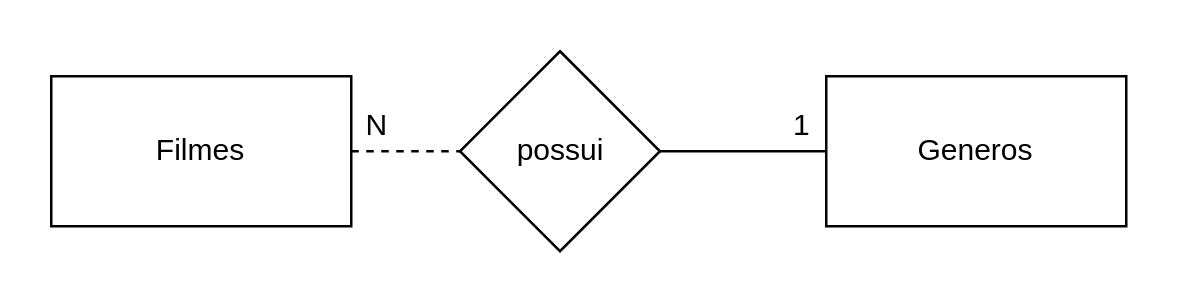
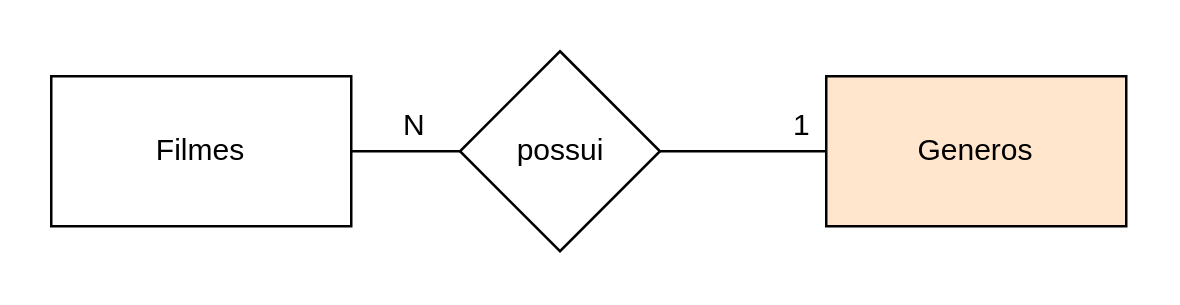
  <mxCell id="0" />
  <mxCell id="1" parent="0" />
  <mxCell id="2" value="Filmes" style="rounded=0;whiteSpace=wrap;html=1;" vertex="1" parent="1"><mxGeometry x="20" y="30" width="120" height="60" as="geometry" /></mxCell>
- <mxCell id="3" value="Generos" style="rounded=0;whiteSpace=wrap;html=1;" vertex="1" parent="1"><mxGeometry x="330" y="30" width="120" height="60" as="geometry" /></mxCell>
+ <mxCell id="3" value="Generos" style="rounded=0;whiteSpace=wrap;html=1;fillColor=#ffe6cc;" vertex="1" parent="1"><mxGeometry x="330" y="30" width="120" height="60" as="geometry" /></mxCell>
  <mxCell id="4" value="possui" style="rhombus;whiteSpace=wrap;html=1;" vertex="1" parent="1"><mxGeometry x="183.5" y="20" width="80" height="80" as="geometry" /></mxCell>
- <mxCell id="5" value="" style="endArrow=none;html=1;exitX=1;exitY=0.5;exitDx=0;exitDy=0;entryX=0;entryY=0.5;entryDx=0;entryDy=0;dashed=1;" edge="1" parent="1" source="2" target="4"><mxGeometry width="50" height="50" relative="1" as="geometry"><mxPoint x="210" y="80" as="sourcePoint" /><mxPoint x="260" y="30" as="targetPoint" /></mxGeometry></mxCell>
+ <mxCell id="5" value="" style="endArrow=none;html=1;exitX=1;exitY=0.5;exitDx=0;exitDy=0;entryX=0;entryY=0.5;entryDx=0;entryDy=0;" edge="1" parent="1" source="2" target="4"><mxGeometry width="50" height="50" relative="1" as="geometry"><mxPoint x="210" y="80" as="sourcePoint" /><mxPoint x="260" y="30" as="targetPoint" /></mxGeometry></mxCell>
  <mxCell id="6" value="" style="endArrow=none;html=1;entryX=1;entryY=0.5;entryDx=0;entryDy=0;exitX=0;exitY=0.5;exitDx=0;exitDy=0;" edge="1" parent="1" source="3" target="4"><mxGeometry width="50" height="50" relative="1" as="geometry"><mxPoint x="200" y="100" as="sourcePoint" /><mxPoint x="250" y="50" as="targetPoint" /></mxGeometry></mxCell>
- <mxCell id="7" value="N" style="text;html=1;align=center;verticalAlign=middle;resizable=0;points=[];autosize=1;" vertex="1" parent="1"><mxGeometry x="140" y="40" width="20" height="20" as="geometry" /></mxCell>
+ <mxCell id="7" value="N" style="text;html=1;align=center;verticalAlign=middle;resizable=0;points=[];autosize=1;" vertex="1" parent="1"><mxGeometry x="155" y="40" width="20" height="20" as="geometry" /></mxCell>
  <mxCell id="8" value="1" style="text;html=1;align=center;verticalAlign=middle;resizable=0;points=[];autosize=1;" vertex="1" parent="1"><mxGeometry x="310" y="40" width="20" height="20" as="geometry" /></mxCell>
